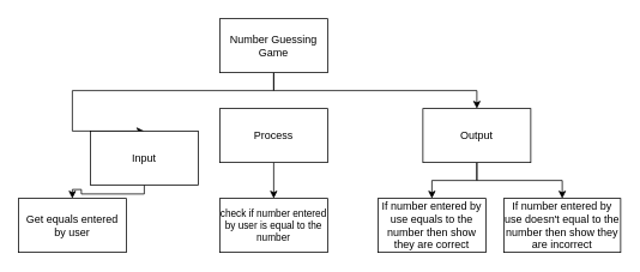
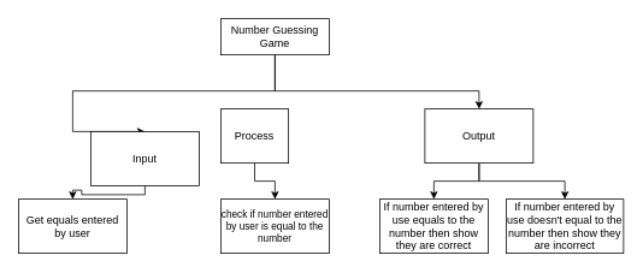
  <mxCell id="0" />
  <mxCell id="1" parent="0" />
  <mxCell id="2" style="edgeStyle=orthogonalEdgeStyle;shape=connector;rounded=0;html=1;entryX=0.5;entryY=0;entryDx=0;entryDy=0;labelBackgroundColor=default;fontFamily=Helvetica;fontSize=11;fontColor=default;endArrow=classic;strokeColor=default;" parent="1" source="4" target="6" edge="1"><mxGeometry relative="1" as="geometry"><Array as="points"><mxPoint x="304" y="100" /><mxPoint x="80" y="100" /></Array></mxGeometry></mxCell>
  <mxCell id="3" style="edgeStyle=orthogonalEdgeStyle;shape=connector;rounded=0;html=1;entryX=0.5;entryY=0;entryDx=0;entryDy=0;labelBackgroundColor=default;fontFamily=Helvetica;fontSize=11;fontColor=default;endArrow=classic;strokeColor=default;" parent="1" source="4" target="11" edge="1"><mxGeometry relative="1" as="geometry"><Array as="points"><mxPoint x="304" y="100" /><mxPoint x="530" y="100" /></Array></mxGeometry></mxCell>
- <mxCell id="4" value="Number Guessing Game" style="rounded=0;whiteSpace=wrap;html=1;" parent="1" vertex="1"><mxGeometry x="244" y="20" width="120" height="60" as="geometry" /></mxCell>
+ <mxCell id="4" value="Number Guessing Game" style="rounded=0;whiteSpace=wrap;html=1;" parent="1" vertex="1"><mxGeometry x="244" y="20" width="120" height="40" as="geometry" /></mxCell>
  <mxCell id="5" style="edgeStyle=orthogonalEdgeStyle;shape=connector;rounded=0;html=1;entryX=0.5;entryY=0;entryDx=0;entryDy=0;labelBackgroundColor=default;fontFamily=Helvetica;fontSize=11;fontColor=default;endArrow=classic;strokeColor=default;" parent="1" source="6" target="12" edge="1"><mxGeometry relative="1" as="geometry" /></mxCell>
  <mxCell id="6" value="Input" style="rounded=0;whiteSpace=wrap;html=1;" parent="1" vertex="1"><mxGeometry x="100" y="145" width="120" height="60" as="geometry" /></mxCell>
  <mxCell id="7" style="edgeStyle=orthogonalEdgeStyle;html=1;entryX=0.5;entryY=0;entryDx=0;entryDy=0;rounded=0;" edge="1" parent="1" source="8" target="14"><mxGeometry relative="1" as="geometry" /></mxCell>
- <mxCell id="8" value="Process" style="rounded=0;whiteSpace=wrap;html=1;" parent="1" vertex="1"><mxGeometry x="244" y="120" width="120" height="60" as="geometry" /></mxCell>
+ <mxCell id="8" value="Process" style="rounded=0;whiteSpace=wrap;html=1;" parent="1" vertex="1"><mxGeometry x="244" y="120" width="75" height="60" as="geometry" /></mxCell>
  <mxCell id="9" style="edgeStyle=orthogonalEdgeStyle;html=1;entryX=0.5;entryY=0;entryDx=0;entryDy=0;rounded=0;" edge="1" parent="1" source="11" target="13"><mxGeometry relative="1" as="geometry" /></mxCell>
  <mxCell id="10" style="edgeStyle=orthogonalEdgeStyle;html=1;entryX=0.5;entryY=0;entryDx=0;entryDy=0;rounded=0;" edge="1" parent="1" source="11" target="15"><mxGeometry relative="1" as="geometry" /></mxCell>
  <mxCell id="11" value="Output" style="rounded=0;whiteSpace=wrap;html=1;" parent="1" vertex="1"><mxGeometry x="470" y="120" width="120" height="60" as="geometry" /></mxCell>
  <mxCell id="12" value="Get equals entered by user" style="rounded=0;whiteSpace=wrap;html=1;" parent="1" vertex="1"><mxGeometry x="20" y="220" width="120" height="60" as="geometry" /></mxCell>
  <mxCell id="13" value="If number entered by use equals to the number then show they are correct" style="rounded=0;whiteSpace=wrap;html=1;" parent="1" vertex="1"><mxGeometry x="420" y="220" width="120" height="60" as="geometry" /></mxCell>
  <mxCell id="14" value="check if number entered by user is equal to the number" style="rounded=0;whiteSpace=wrap;html=1;fontFamily=Helvetica;fontSize=11;fontColor=default;" parent="1" vertex="1"><mxGeometry x="244" y="220" width="120" height="60" as="geometry" /></mxCell>
  <mxCell id="15" value="If number entered by use doesn't equal to the number then show they are incorrect" style="rounded=0;whiteSpace=wrap;html=1;" vertex="1" parent="1"><mxGeometry x="560" y="220" width="130" height="60" as="geometry" /></mxCell>
